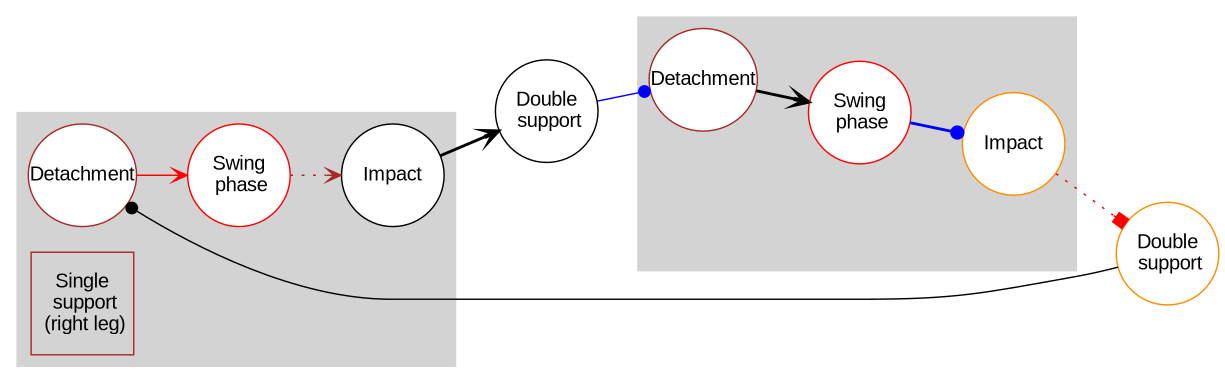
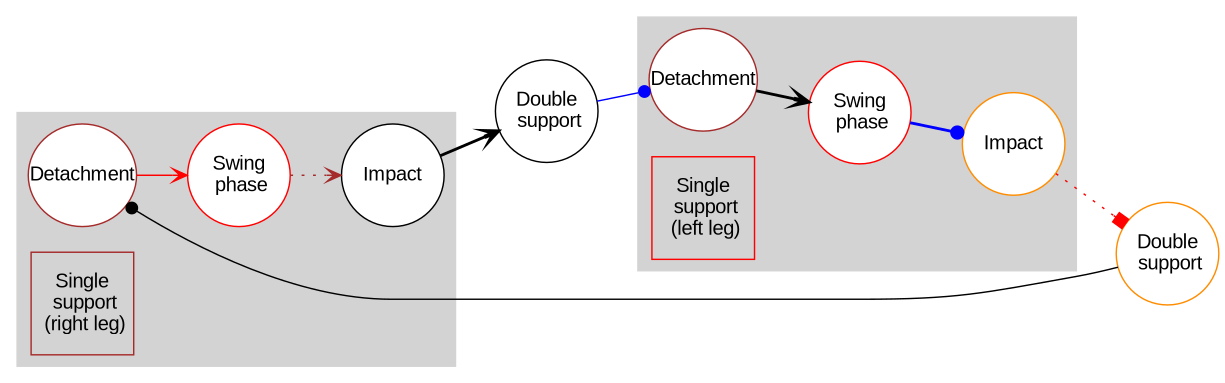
  digraph {
    rankdir=LR
    fontname="Liberation Sans"
    node [fillcolor=white fontname="Liberation Sans" margin=0 style=filled color=brown]
    edge [color=black style=solid arrowhead=vee fontname="Liberation Sans"]
    n1 [height=1 label=Detachment width=1]
    n2 [height=1 label="Swing\n phase" width=1 color=red]
    n3 [height=1 label=Impact width=1 color=black]
    n4 [fillcolor=lightgrey height=1 label="Single\n support\n (right leg)" shape=box width=1]
    n5 [height=1 label=Detachment width=1]
    n6 [height=1 label="Swing\n phase" width=1 color=red]
    n7 [height=1 label=Impact width=1 color=darkorange]
+   n8 [color=red fillcolor=lightgrey height=1 label="Single\n support\n (left leg)" shape=box width=1]
    n9 [height=1 label="Double\n support" width=1 color=darkorange fillcolor="" style=""]
    n10 [height=1 label="Double\n support" width=1 color=black fillcolor="" style=""]
    subgraph cluster_1 {
      color=lightgrey
      style=filled
      n1
      n2
      n3
      n4
    }
    subgraph cluster_2 {
      color=lightgrey
      style=filled
      n5
      n6
      n7
+     n8
    }
    n1 -> n2 [color=red]
    n2 -> n3 [color=brown style=dotted]
    n3 -> n10 [style=bold]
    n5 -> n6 [style=bold]
    n6 -> n7 [color=blue style=bold arrowhead=dot]
    n7 -> n9 [color=red style=dotted arrowhead=box]
    n9 -> n1 [arrowhead=dot]
    n10 -> n5 [color=blue arrowhead=dot]
  }
